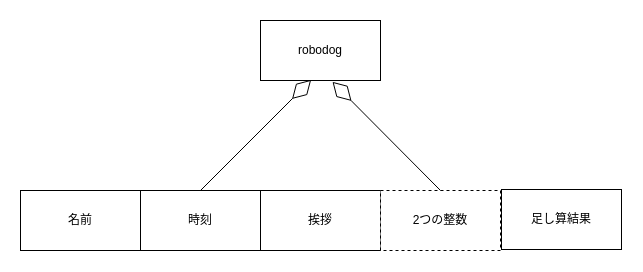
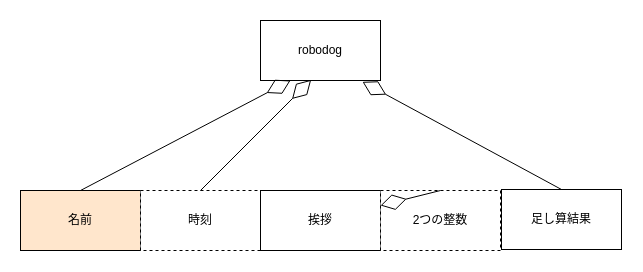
  <mxCell id="0" />
  <mxCell id="1" parent="0" />
  <mxCell id="2" value="robodog" style="rounded=0;whiteSpace=wrap;html=1;" vertex="1" parent="1"><mxGeometry x="260" y="20" width="120" height="60" as="geometry" /></mxCell>
- <mxCell id="3" value="名前" style="rounded=0;whiteSpace=wrap;html=1;" vertex="1" parent="1"><mxGeometry x="20" y="190" width="120" height="60" as="geometry" /></mxCell>
- <mxCell id="5" value="時刻" style="rounded=0;whiteSpace=wrap;html=1;" vertex="1" parent="1"><mxGeometry x="140" y="190" width="120" height="60" as="geometry" /></mxCell>
+ <mxCell id="3" value="名前" style="rounded=0;whiteSpace=wrap;html=1;fillColor=#ffe6cc;" vertex="1" parent="1"><mxGeometry x="20" y="190" width="120" height="60" as="geometry" /></mxCell>
+ <mxCell id="4" value="" style="endArrow=diamondThin;endFill=0;endSize=24;html=1;entryX=0.25;entryY=1;entryDx=0;entryDy=0;exitX=0.5;exitY=0;exitDx=0;exitDy=0;" edge="1" parent="1" source="3" target="2"><mxGeometry width="160" relative="1" as="geometry"><mxPoint x="90" y="180" as="sourcePoint" /><mxPoint x="250" y="180" as="targetPoint" /></mxGeometry></mxCell>
+ <mxCell id="5" value="時刻" style="rounded=0;whiteSpace=wrap;html=1;dashed=1;" vertex="1" parent="1"><mxGeometry x="140" y="190" width="120" height="60" as="geometry" /></mxCell>
  <mxCell id="6" value="挨拶" style="rounded=0;whiteSpace=wrap;html=1;" vertex="1" parent="1"><mxGeometry x="260" y="190" width="120" height="60" as="geometry" /></mxCell>
  <mxCell id="7" value="2つの整数" style="rounded=0;whiteSpace=wrap;html=1;dashed=1;" vertex="1" parent="1"><mxGeometry x="380" y="190" width="120" height="60" as="geometry" /></mxCell>
  <mxCell id="8" value="" style="endArrow=diamondThin;endFill=0;endSize=24;html=1;entryX=0.422;entryY=0.989;entryDx=0;entryDy=0;entryPerimeter=0;exitX=0.5;exitY=0;exitDx=0;exitDy=0;" edge="1" parent="1" source="5" target="2"><mxGeometry width="160" relative="1" as="geometry"><mxPoint x="90" y="180" as="sourcePoint" /><mxPoint x="250" y="180" as="targetPoint" /></mxGeometry></mxCell>
- <mxCell id="9" value="" style="endArrow=diamondThin;endFill=0;endSize=24;html=1;entryX=0.6;entryY=1.022;entryDx=0;entryDy=0;entryPerimeter=0;exitX=0.5;exitY=0;exitDx=0;exitDy=0;" edge="1" parent="1" source="7" target="2"><mxGeometry width="160" relative="1" as="geometry"><mxPoint x="90" y="180" as="sourcePoint" /><mxPoint x="250" y="180" as="targetPoint" /></mxGeometry></mxCell>
+ <mxCell id="9" value="" style="endArrow=diamondThin;endFill=0;endSize=24;html=1;exitX=0.5;exitY=0;exitDx=0;exitDy=0;" edge="1" parent="1" source="7" target="6"><mxGeometry width="160" relative="1" as="geometry"><mxPoint x="90" y="180" as="sourcePoint" /><mxPoint x="250" y="180" as="targetPoint" /></mxGeometry></mxCell>
  <mxCell id="10" value="足し算結果" style="rounded=0;whiteSpace=wrap;html=1;" vertex="1" parent="1"><mxGeometry x="501" y="189" width="120" height="60" as="geometry" /></mxCell>
+ <mxCell id="11" value="" style="endArrow=diamondThin;endFill=0;endSize=24;html=1;entryX=0.85;entryY=1.022;entryDx=0;entryDy=0;entryPerimeter=0;exitX=0.5;exitY=0;exitDx=0;exitDy=0;" edge="1" parent="1" source="10" target="2"><mxGeometry width="160" relative="1" as="geometry"><mxPoint x="211" y="179" as="sourcePoint" /><mxPoint x="420" y="90" as="targetPoint" /></mxGeometry></mxCell>
